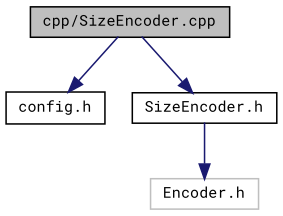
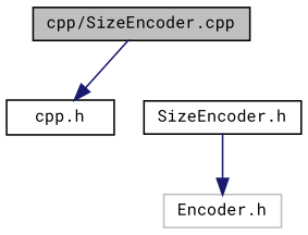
  digraph {
    fontname="Roboto Mono"
    node [color=black fillcolor=white fontname="Roboto Mono" fontsize=10 shape=record style=filled]
    edge [color=midnightblue fontname="Roboto Mono" fontsize=10 labelfontname=Helvetica labelfontsize=10 style=solid]
    n1 [fillcolor=grey75 fontcolor=black height=0.2 label="cpp/SizeEncoder.cpp" width=0.4]
-   n2 [height=0.2 label="config.h" width=0.4]
+   n2 [height=0.2 label="cpp.h" width=0.4]
    n3 [height=0.2 label="SizeEncoder.h" width=0.4]
    n4 [color=grey75 height=0.2 label="Encoder.h" width=0.4]
    n1 -> n2
-   n1 -> n3
    n3 -> n4
  }
